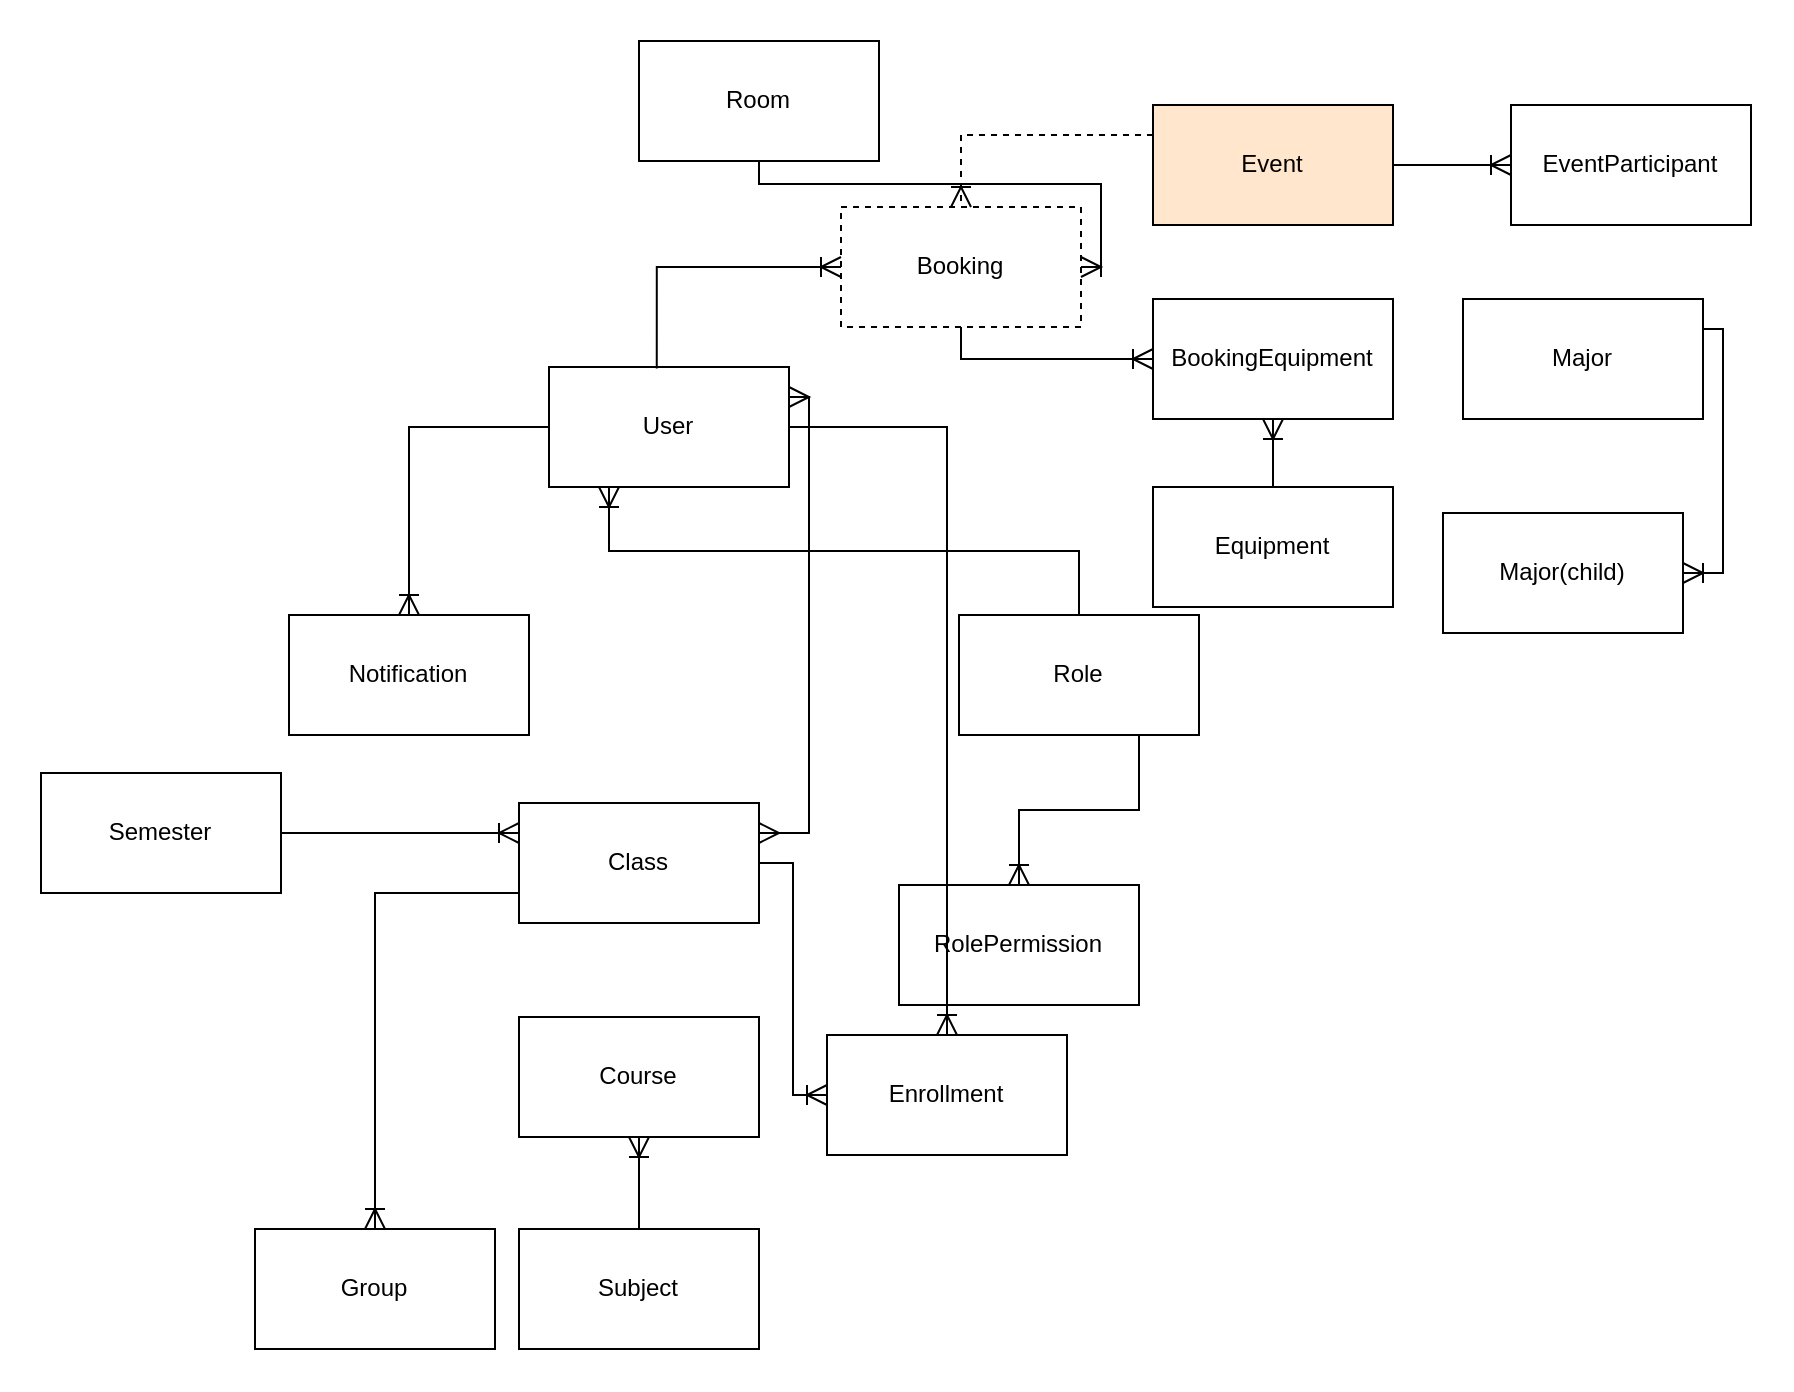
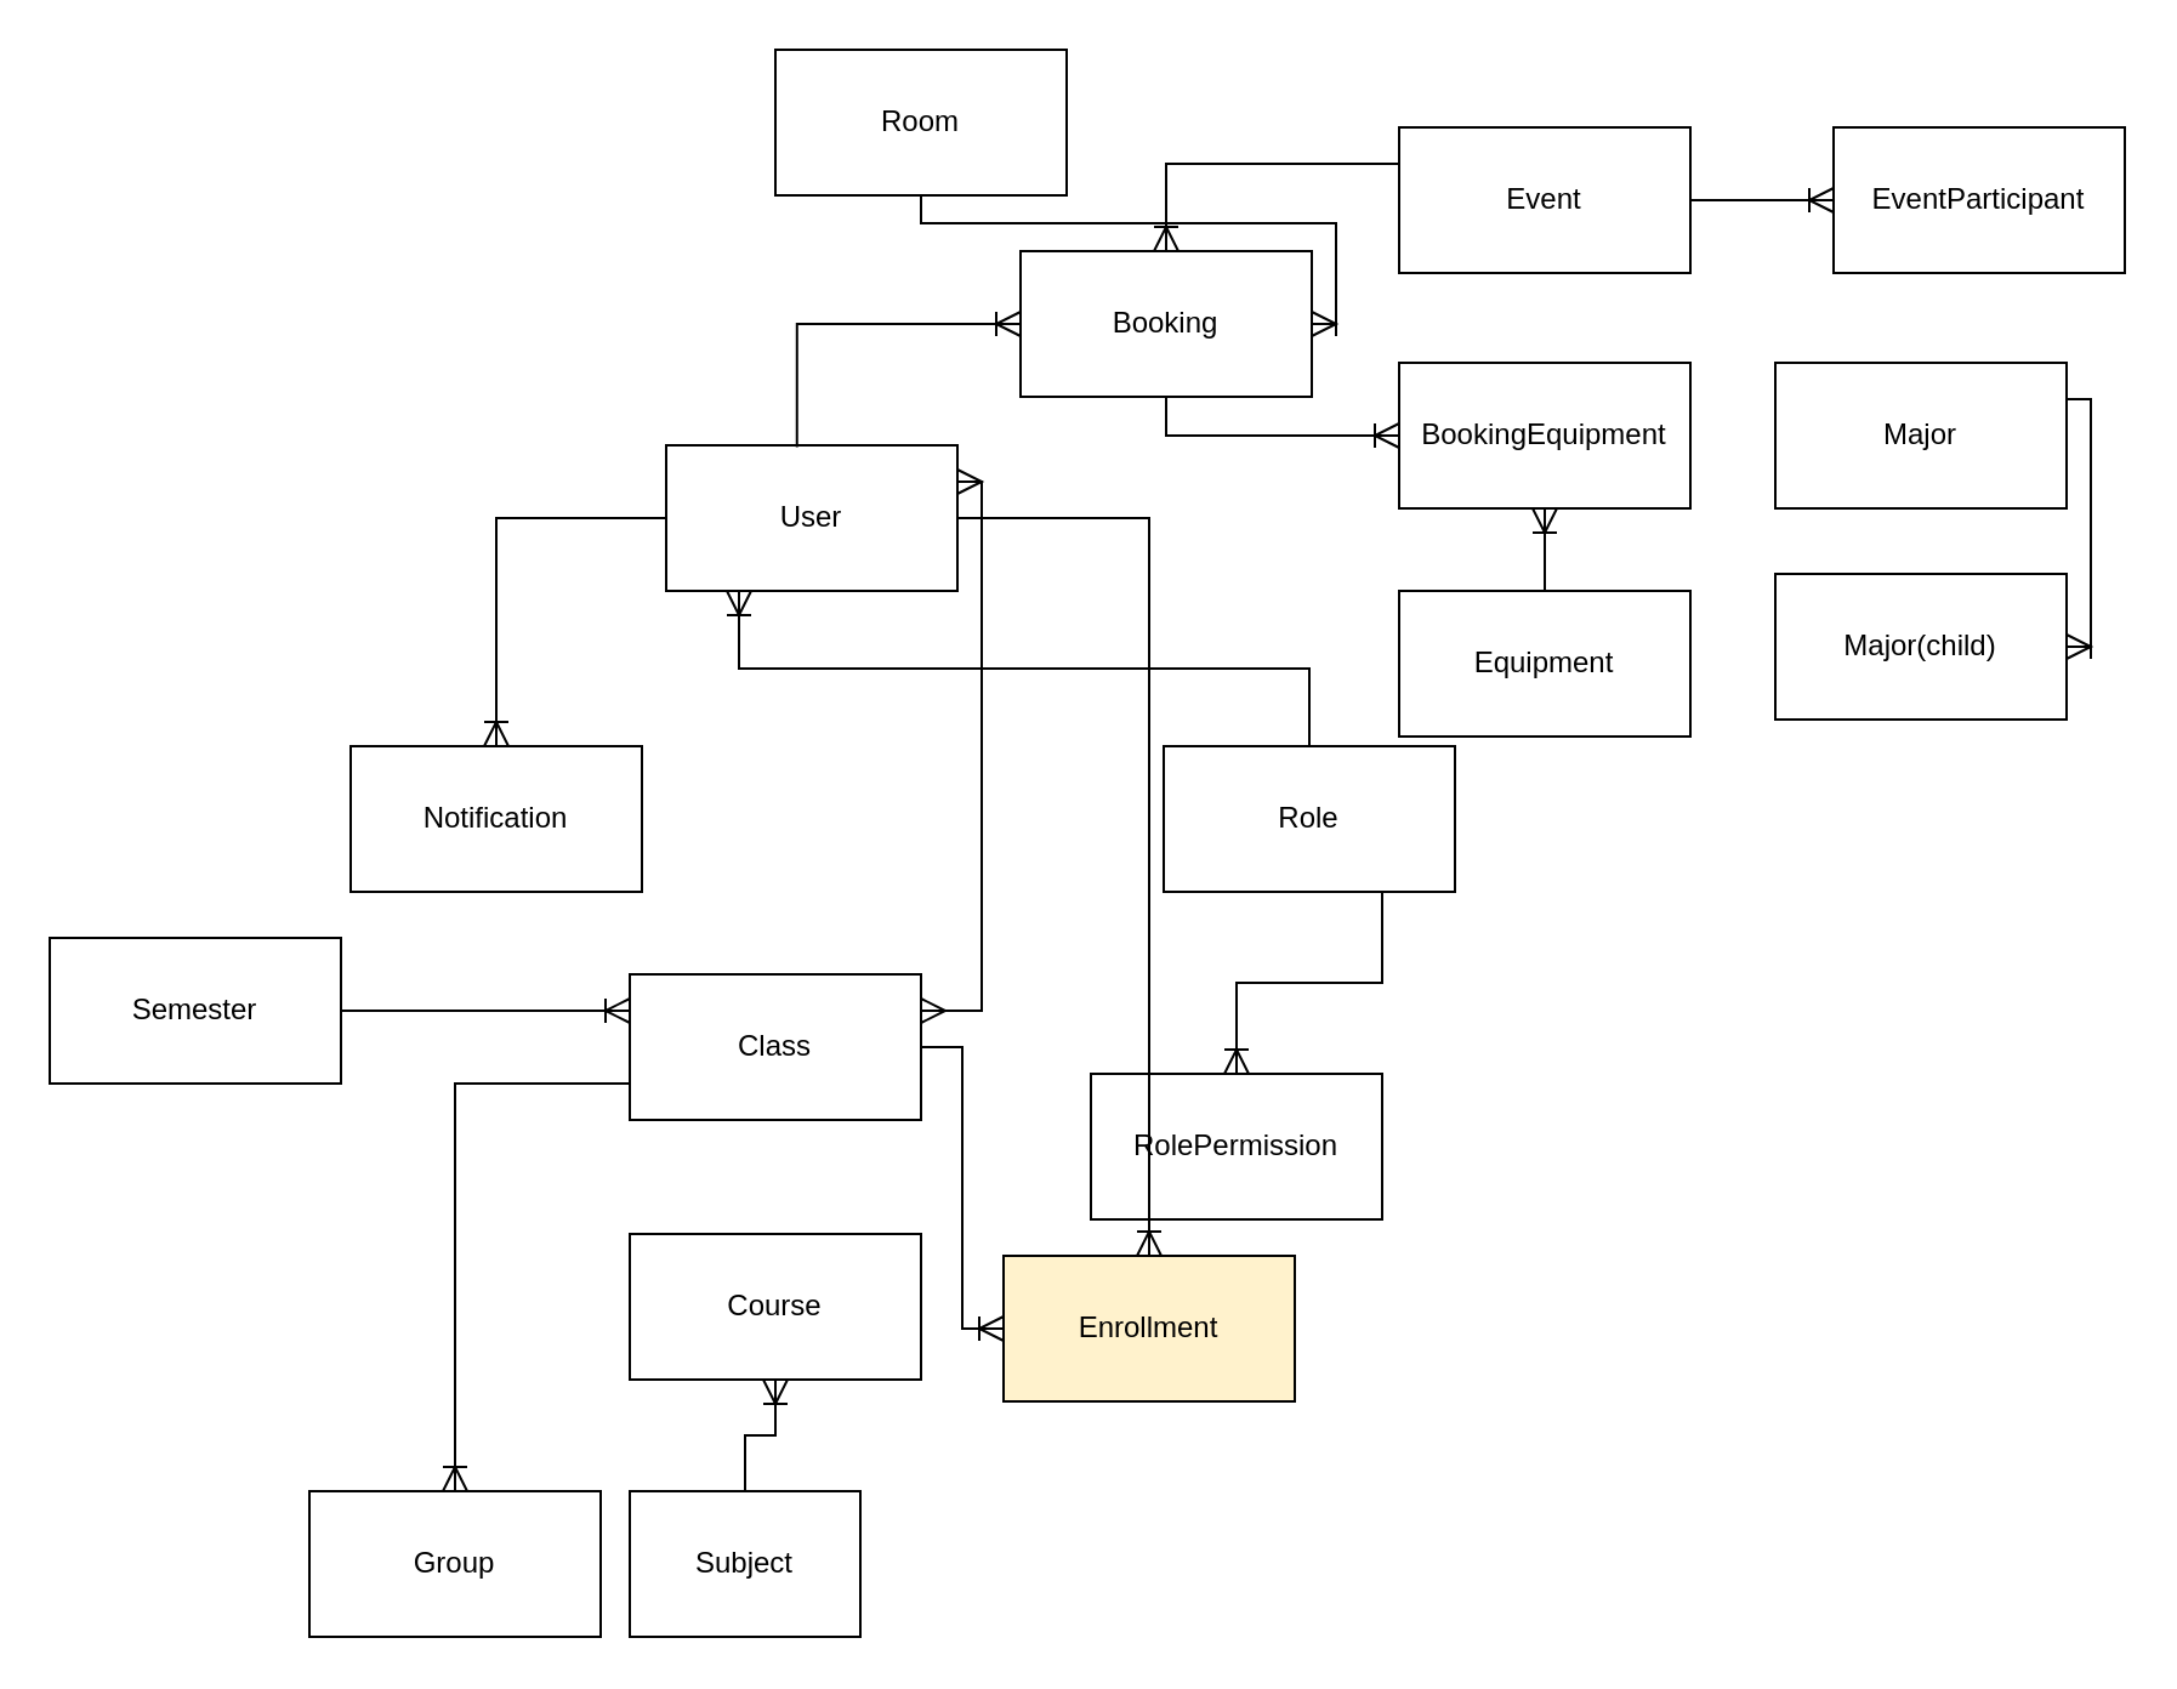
  <mxCell id="0" />
  <mxCell id="1" parent="0" />
  <mxCell id="2" value="User" style="rounded=0;whiteSpace=wrap;html=1;" parent="1" vertex="1"><mxGeometry x="274" y="183" width="120" height="60" as="geometry" /></mxCell>
  <mxCell id="3" value="Course" style="rounded=0;whiteSpace=wrap;html=1;" parent="1" vertex="1"><mxGeometry x="259" y="508" width="120" height="60" as="geometry" /></mxCell>
- <mxCell id="4" value="Subject" style="rounded=0;whiteSpace=wrap;html=1;" parent="1" vertex="1"><mxGeometry x="259" y="614" width="120" height="60" as="geometry" /></mxCell>
- <mxCell id="5" value="Major(child)" style="rounded=0;whiteSpace=wrap;html=1;" parent="1" vertex="1"><mxGeometry x="721" y="256" width="120" height="60" as="geometry" /></mxCell>
+ <mxCell id="4" value="Subject" style="rounded=0;whiteSpace=wrap;html=1;" parent="1" vertex="1"><mxGeometry x="259" y="614" width="95" height="60" as="geometry" /></mxCell>
+ <mxCell id="5" value="Major(child)" style="rounded=0;whiteSpace=wrap;html=1;" parent="1" vertex="1"><mxGeometry x="731" y="236" width="120" height="60" as="geometry" /></mxCell>
  <mxCell id="6" value="Major" style="rounded=0;whiteSpace=wrap;html=1;" parent="1" vertex="1"><mxGeometry x="731" y="149" width="120" height="60" as="geometry" /></mxCell>
  <mxCell id="7" value="EventParticipant" style="rounded=0;whiteSpace=wrap;html=1;" parent="1" vertex="1"><mxGeometry x="755" y="52" width="120" height="60" as="geometry" /></mxCell>
  <mxCell id="8" value="Group" style="rounded=0;whiteSpace=wrap;html=1;" parent="1" vertex="1"><mxGeometry x="127" y="614" width="120" height="60" as="geometry" /></mxCell>
  <mxCell id="9" value="Class" style="rounded=0;whiteSpace=wrap;html=1;" parent="1" vertex="1"><mxGeometry x="259" y="401" width="120" height="60" as="geometry" /></mxCell>
  <mxCell id="10" value="Role" style="rounded=0;whiteSpace=wrap;html=1;" parent="1" vertex="1"><mxGeometry x="479" y="307" width="120" height="60" as="geometry" /></mxCell>
  <mxCell id="11" value="" style="edgeStyle=orthogonalEdgeStyle;fontSize=12;html=1;endArrow=ERoneToMany;rounded=0;startSize=8;endSize=8;exitX=0.5;exitY=0;exitDx=0;exitDy=0;entryX=0.25;entryY=1;entryDx=0;entryDy=0;" parent="1" source="10" target="2" edge="1"><mxGeometry width="100" height="100" relative="1" as="geometry"><mxPoint x="670" y="800" as="sourcePoint" /><mxPoint x="770" y="700" as="targetPoint" /></mxGeometry></mxCell>
  <mxCell id="12" value="RolePermission" style="rounded=0;whiteSpace=wrap;html=1;" parent="1" vertex="1"><mxGeometry x="449" y="442" width="120" height="60" as="geometry" /></mxCell>
  <mxCell id="13" value="Room" style="rounded=0;whiteSpace=wrap;html=1;" parent="1" vertex="1"><mxGeometry x="319" y="20" width="120" height="60" as="geometry" /></mxCell>
- <mxCell id="14" value="Booking" style="rounded=0;whiteSpace=wrap;html=1;dashed=1;" parent="1" vertex="1"><mxGeometry x="420" y="103" width="120" height="60" as="geometry" /></mxCell>
+ <mxCell id="14" value="Booking" style="rounded=0;whiteSpace=wrap;html=1;" parent="1" vertex="1"><mxGeometry x="420" y="103" width="120" height="60" as="geometry" /></mxCell>
  <mxCell id="15" value="Equipment" style="rounded=0;whiteSpace=wrap;html=1;" parent="1" vertex="1"><mxGeometry x="576" y="243" width="120" height="60" as="geometry" /></mxCell>
  <mxCell id="16" value="BookingEquipment" style="rounded=0;whiteSpace=wrap;html=1;" parent="1" vertex="1"><mxGeometry x="576" y="149" width="120" height="60" as="geometry" /></mxCell>
  <mxCell id="17" value="Notification" style="rounded=0;whiteSpace=wrap;html=1;" parent="1" vertex="1"><mxGeometry x="144" y="307" width="120" height="60" as="geometry" /></mxCell>
  <mxCell id="18" value="" style="edgeStyle=orthogonalEdgeStyle;fontSize=12;html=1;endArrow=ERoneToMany;rounded=0;startSize=8;endSize=8;exitX=1;exitY=0.25;exitDx=0;exitDy=0;entryX=1;entryY=0.5;entryDx=0;entryDy=0;" parent="1" source="6" target="5" edge="1"><mxGeometry width="100" height="100" relative="1" as="geometry"><mxPoint x="1325" y="396" as="sourcePoint" /><mxPoint x="1425" y="296" as="targetPoint" /></mxGeometry></mxCell>
  <mxCell id="19" value="" style="edgeStyle=orthogonalEdgeStyle;fontSize=12;html=1;endArrow=ERoneToMany;rounded=0;startSize=8;endSize=8;exitX=0.75;exitY=1;exitDx=0;exitDy=0;entryX=0.5;entryY=0;entryDx=0;entryDy=0;" parent="1" source="10" target="12" edge="1"><mxGeometry width="100" height="100" relative="1" as="geometry"><mxPoint x="868" y="815" as="sourcePoint" /><mxPoint x="968" y="715" as="targetPoint" /></mxGeometry></mxCell>
  <mxCell id="20" value="" style="edgeStyle=orthogonalEdgeStyle;fontSize=12;html=1;endArrow=ERoneToMany;rounded=0;startSize=8;endSize=8;exitX=0;exitY=0.75;exitDx=0;exitDy=0;" parent="1" source="9" target="8" edge="1"><mxGeometry width="100" height="100" relative="1" as="geometry"><mxPoint x="1016" y="832" as="sourcePoint" /><mxPoint x="1116" y="732" as="targetPoint" /></mxGeometry></mxCell>
  <mxCell id="21" value="" style="edgeStyle=orthogonalEdgeStyle;fontSize=12;html=1;endArrow=ERoneToMany;rounded=0;startSize=8;endSize=8;exitX=0.5;exitY=1;exitDx=0;exitDy=0;entryX=0;entryY=0.5;entryDx=0;entryDy=0;" parent="1" source="14" target="16" edge="1"><mxGeometry width="100" height="100" relative="1" as="geometry"><mxPoint x="868" y="815" as="sourcePoint" /><mxPoint x="968" y="715" as="targetPoint" /></mxGeometry></mxCell>
  <mxCell id="22" value="" style="edgeStyle=orthogonalEdgeStyle;fontSize=12;html=1;endArrow=ERoneToMany;rounded=0;startSize=8;endSize=8;exitX=0.449;exitY=0.013;exitDx=0;exitDy=0;exitPerimeter=0;entryX=0;entryY=0.5;entryDx=0;entryDy=0;" parent="1" source="2" target="14" edge="1"><mxGeometry width="100" height="100" relative="1" as="geometry"><mxPoint x="868" y="815" as="sourcePoint" /><mxPoint x="968" y="715" as="targetPoint" /></mxGeometry></mxCell>
  <mxCell id="23" value="" style="edgeStyle=orthogonalEdgeStyle;fontSize=12;html=1;endArrow=ERoneToMany;rounded=0;startSize=8;endSize=8;exitX=0.5;exitY=1;exitDx=0;exitDy=0;entryX=1;entryY=0.5;entryDx=0;entryDy=0;" parent="1" source="13" target="14" edge="1"><mxGeometry width="100" height="100" relative="1" as="geometry"><mxPoint x="1068" y="768" as="sourcePoint" /><mxPoint x="1168" y="668" as="targetPoint" /></mxGeometry></mxCell>
  <mxCell id="24" value="" style="edgeStyle=orthogonalEdgeStyle;fontSize=12;html=1;endArrow=ERoneToMany;rounded=0;startSize=8;endSize=8;exitX=1;exitY=0.5;exitDx=0;exitDy=0;" parent="1" source="2" target="27" edge="1"><mxGeometry width="100" height="100" relative="1" as="geometry"><mxPoint x="868" y="815" as="sourcePoint" /><mxPoint x="968" y="715" as="targetPoint" /></mxGeometry></mxCell>
  <mxCell id="25" value="" style="edgeStyle=orthogonalEdgeStyle;fontSize=12;html=1;endArrow=ERoneToMany;rounded=0;startSize=8;endSize=8;exitX=1;exitY=0.5;exitDx=0;exitDy=0;entryX=0;entryY=0.5;entryDx=0;entryDy=0;" parent="1" source="9" target="27" edge="1"><mxGeometry width="100" height="100" relative="1" as="geometry"><mxPoint x="868" y="815" as="sourcePoint" /><mxPoint x="968" y="715" as="targetPoint" /></mxGeometry></mxCell>
  <mxCell id="26" value="" style="edgeStyle=orthogonalEdgeStyle;fontSize=12;html=1;endArrow=ERoneToMany;rounded=0;startSize=8;endSize=8;exitX=0.5;exitY=0;exitDx=0;exitDy=0;entryX=0.5;entryY=1;entryDx=0;entryDy=0;" parent="1" source="4" target="3" edge="1"><mxGeometry width="100" height="100" relative="1" as="geometry"><mxPoint x="952" y="926" as="sourcePoint" /><mxPoint x="1052" y="826" as="targetPoint" /></mxGeometry></mxCell>
- <mxCell id="27" value="Enrollment" style="rounded=0;whiteSpace=wrap;html=1;" parent="1" vertex="1"><mxGeometry x="413" y="517" width="120" height="60" as="geometry" /></mxCell>
+ <mxCell id="27" value="Enrollment" style="rounded=0;whiteSpace=wrap;html=1;fillColor=#fff2cc;" parent="1" vertex="1"><mxGeometry x="413" y="517" width="120" height="60" as="geometry" /></mxCell>
  <mxCell id="28" value="" style="edgeStyle=orthogonalEdgeStyle;fontSize=12;html=1;endArrow=ERmany;startArrow=ERmany;rounded=0;startSize=8;endSize=8;exitX=1;exitY=0.25;exitDx=0;exitDy=0;entryX=1;entryY=0.25;entryDx=0;entryDy=0;" parent="1" source="9" target="2" edge="1"><mxGeometry width="100" height="100" relative="1" as="geometry"><mxPoint x="868" y="740" as="sourcePoint" /><mxPoint x="968" y="640" as="targetPoint" /></mxGeometry></mxCell>
- <mxCell id="29" value="Event" style="rounded=0;whiteSpace=wrap;html=1;fillColor=#ffe6cc;" parent="1" vertex="1"><mxGeometry x="576" y="52" width="120" height="60" as="geometry" /></mxCell>
- <mxCell id="30" value="" style="edgeStyle=orthogonalEdgeStyle;fontSize=12;html=1;endArrow=ERoneToMany;rounded=0;startSize=8;endSize=8;exitX=0;exitY=0.25;exitDx=0;exitDy=0;entryX=0.5;entryY=0;entryDx=0;entryDy=0;dashed=1;" parent="1" source="29" target="14" edge="1"><mxGeometry width="100" height="100" relative="1" as="geometry"><mxPoint x="1248" y="34" as="sourcePoint" /><mxPoint x="1050" y="316" as="targetPoint" /></mxGeometry></mxCell>
+ <mxCell id="29" value="Event" style="rounded=0;whiteSpace=wrap;html=1;" parent="1" vertex="1"><mxGeometry x="576" y="52" width="120" height="60" as="geometry" /></mxCell>
+ <mxCell id="30" value="" style="edgeStyle=orthogonalEdgeStyle;fontSize=12;html=1;endArrow=ERoneToMany;rounded=0;startSize=8;endSize=8;exitX=0;exitY=0.25;exitDx=0;exitDy=0;entryX=0.5;entryY=0;entryDx=0;entryDy=0;" parent="1" source="29" target="14" edge="1"><mxGeometry width="100" height="100" relative="1" as="geometry"><mxPoint x="1248" y="34" as="sourcePoint" /><mxPoint x="1050" y="316" as="targetPoint" /></mxGeometry></mxCell>
  <mxCell id="31" value="" style="edgeStyle=orthogonalEdgeStyle;fontSize=12;html=1;endArrow=ERoneToMany;rounded=0;startSize=8;endSize=8;exitX=1;exitY=0.5;exitDx=0;exitDy=0;entryX=0;entryY=0.5;entryDx=0;entryDy=0;" parent="1" source="29" target="7" edge="1"><mxGeometry width="100" height="100" relative="1" as="geometry"><mxPoint x="655" y="400" as="sourcePoint" /><mxPoint x="755" y="300" as="targetPoint" /></mxGeometry></mxCell>
  <mxCell id="32" value="" style="edgeStyle=orthogonalEdgeStyle;fontSize=12;html=1;endArrow=ERoneToMany;rounded=0;startSize=8;endSize=8;exitX=0;exitY=0.5;exitDx=0;exitDy=0;entryX=0.5;entryY=0;entryDx=0;entryDy=0;" parent="1" source="2" target="17" edge="1"><mxGeometry width="100" height="100" relative="1" as="geometry"><mxPoint x="655" y="400" as="sourcePoint" /><mxPoint x="755" y="300" as="targetPoint" /></mxGeometry></mxCell>
  <mxCell id="33" value="Semester" style="rounded=0;whiteSpace=wrap;html=1;" vertex="1" parent="1"><mxGeometry x="20" y="386" width="120" height="60" as="geometry" /></mxCell>
  <mxCell id="34" value="" style="edgeStyle=orthogonalEdgeStyle;fontSize=12;html=1;endArrow=ERoneToMany;rounded=0;startSize=8;endSize=8;exitX=1;exitY=0.5;exitDx=0;exitDy=0;entryX=0;entryY=0.25;entryDx=0;entryDy=0;" edge="1" parent="1" source="33" target="9"><mxGeometry width="100" height="100" relative="1" as="geometry"><mxPoint x="510" y="404" as="sourcePoint" /><mxPoint x="610" y="304" as="targetPoint" /></mxGeometry></mxCell>
  <mxCell id="35" value="" style="edgeStyle=orthogonalEdgeStyle;fontSize=12;html=1;endArrow=ERoneToMany;rounded=0;startSize=8;endSize=8;exitX=0.5;exitY=0;exitDx=0;exitDy=0;entryX=0.5;entryY=1;entryDx=0;entryDy=0;" edge="1" parent="1" source="15" target="16"><mxGeometry width="100" height="100" relative="1" as="geometry"><mxPoint x="510" y="396" as="sourcePoint" /><mxPoint x="610" y="296" as="targetPoint" /></mxGeometry></mxCell>
